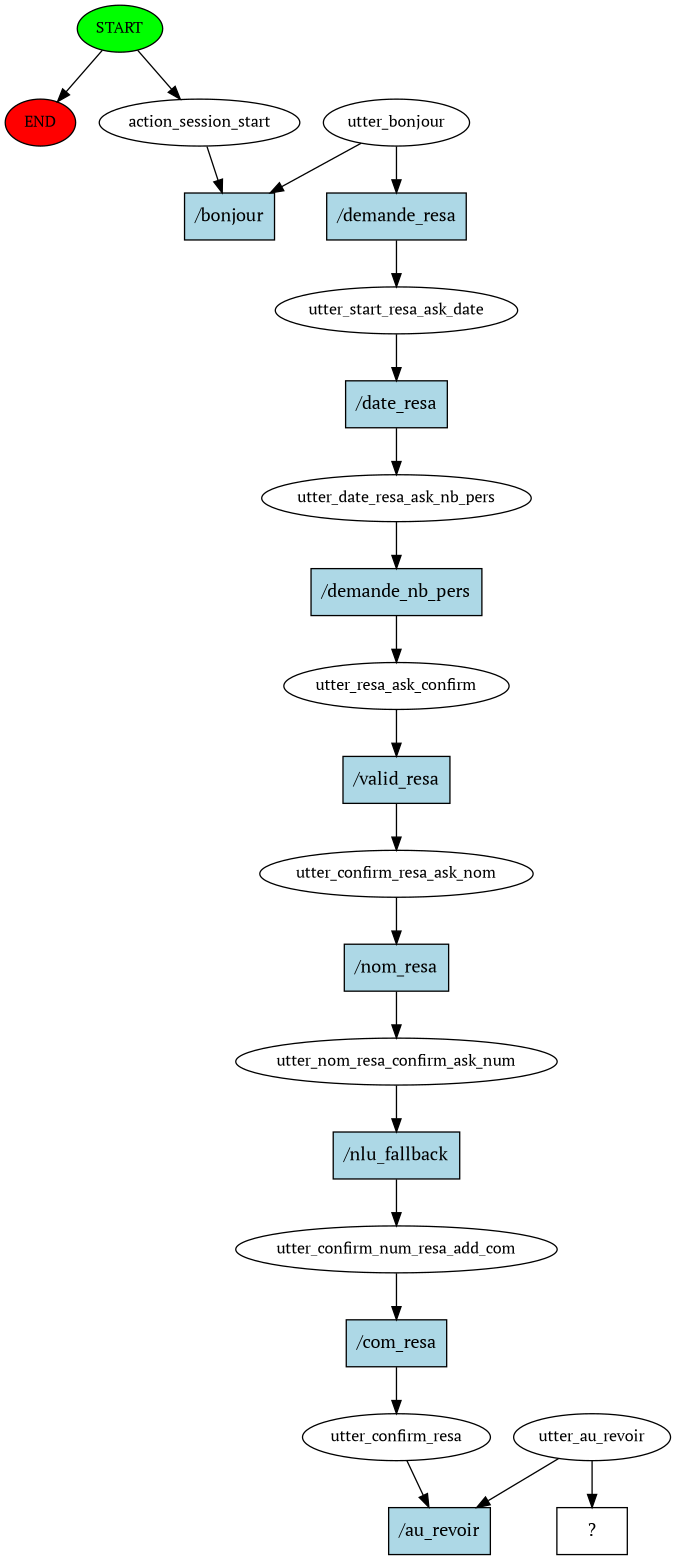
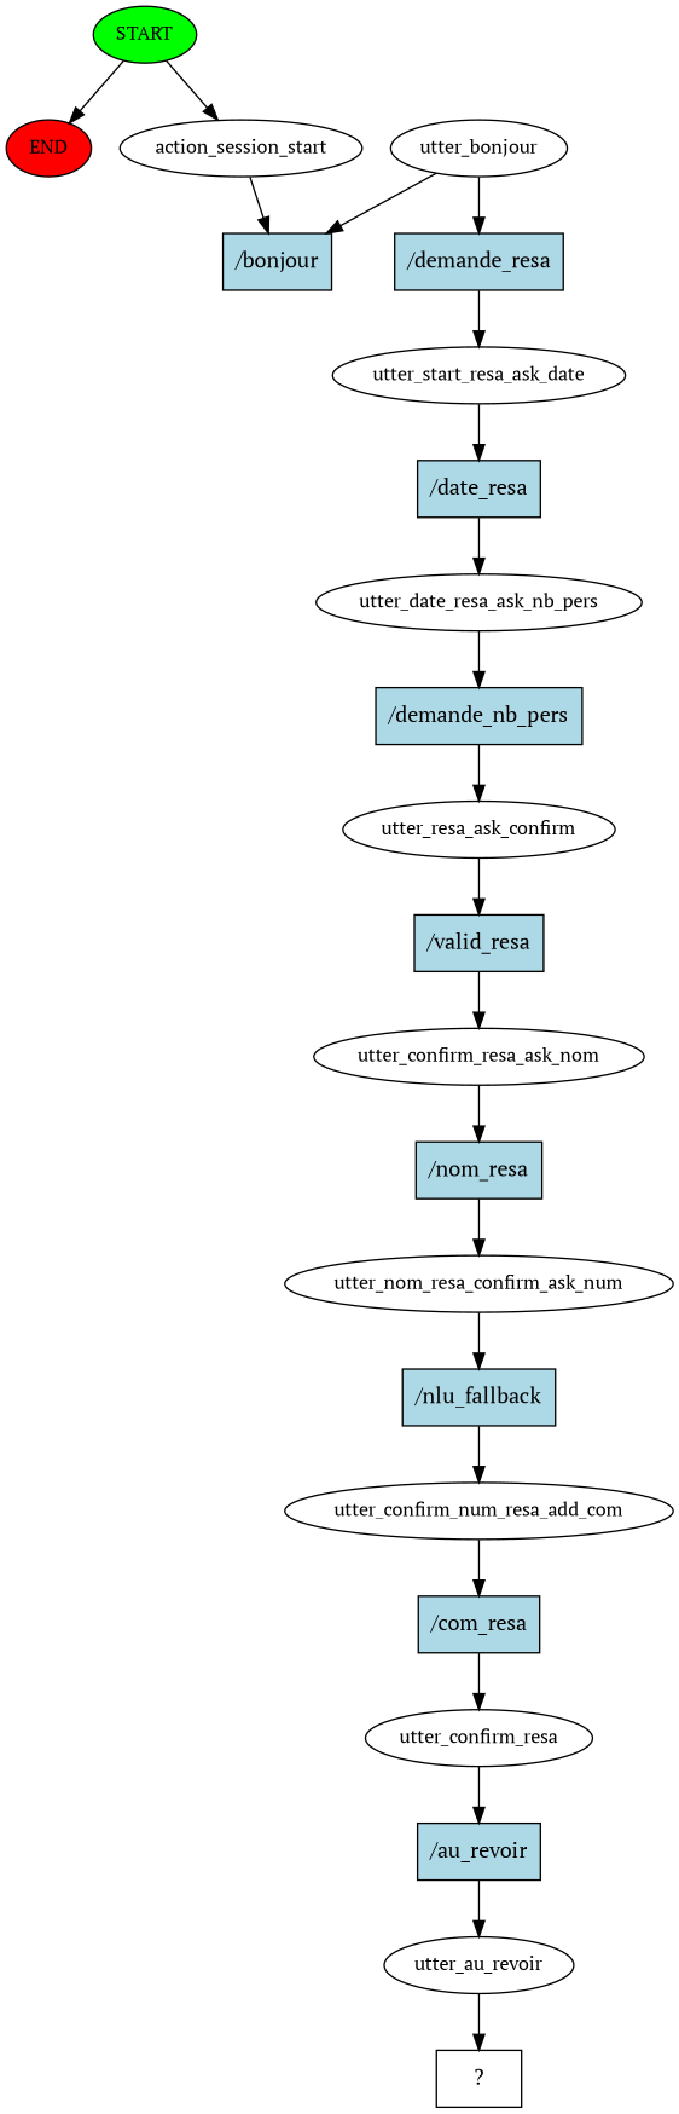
  digraph {
    fontname="PT Serif"
    node [fontname="PT Serif" fontsize=12]
    edge [fontname="PT Serif"]
    n1 [fillcolor=green label=START style=filled]
    n2 [fillcolor=red label=END style=filled]
    n3 [label=action_session_start]
    n4 [fillcolor=lightblue label="/bonjour" shape=rect style=filled fontsize=""]
    n5 [label=utter_bonjour]
    n6 [fillcolor=lightblue label="/demande_resa" shape=rect style=filled fontsize=""]
    n7 [label=utter_start_resa_ask_date]
    n8 [fillcolor=lightblue label="/date_resa" shape=rect style=filled fontsize=""]
    n9 [label=utter_date_resa_ask_nb_pers]
    n10 [fillcolor=lightblue label="/demande_nb_pers" shape=rect style=filled fontsize=""]
    n11 [label=utter_resa_ask_confirm]
    n12 [fillcolor=lightblue label="/valid_resa" shape=rect style=filled fontsize=""]
    n13 [label=utter_confirm_resa_ask_nom]
    n14 [fillcolor=lightblue label="/nom_resa" shape=rect style=filled fontsize=""]
    n15 [label=utter_nom_resa_confirm_ask_num]
    n16 [fillcolor=lightblue label="/nlu_fallback" shape=rect style=filled fontsize=""]
    n17 [label=utter_confirm_num_resa_add_com]
    n18 [fillcolor=lightblue label="/com_resa" shape=rect style=filled fontsize=""]
    n19 [label=utter_confirm_resa]
    n20 [fillcolor=lightblue label="/au_revoir" shape=rect style=filled fontsize=""]
    n21 [label=utter_au_revoir]
    n22 [label="  ?  " shape=rect fontsize=""]
    n1 -> n2
    n1 -> n3
    n3 -> n4
    n5 -> n4
    n5 -> n6
    n6 -> n7
    n7 -> n8
    n8 -> n9
    n9 -> n10
    n10 -> n11
    n11 -> n12
    n12 -> n13
    n13 -> n14
    n14 -> n15
    n15 -> n16
    n16 -> n17
    n17 -> n18
    n18 -> n19
    n19 -> n20
-   n21 -> n20
+   n20 -> n21
    n21 -> n22
  }
